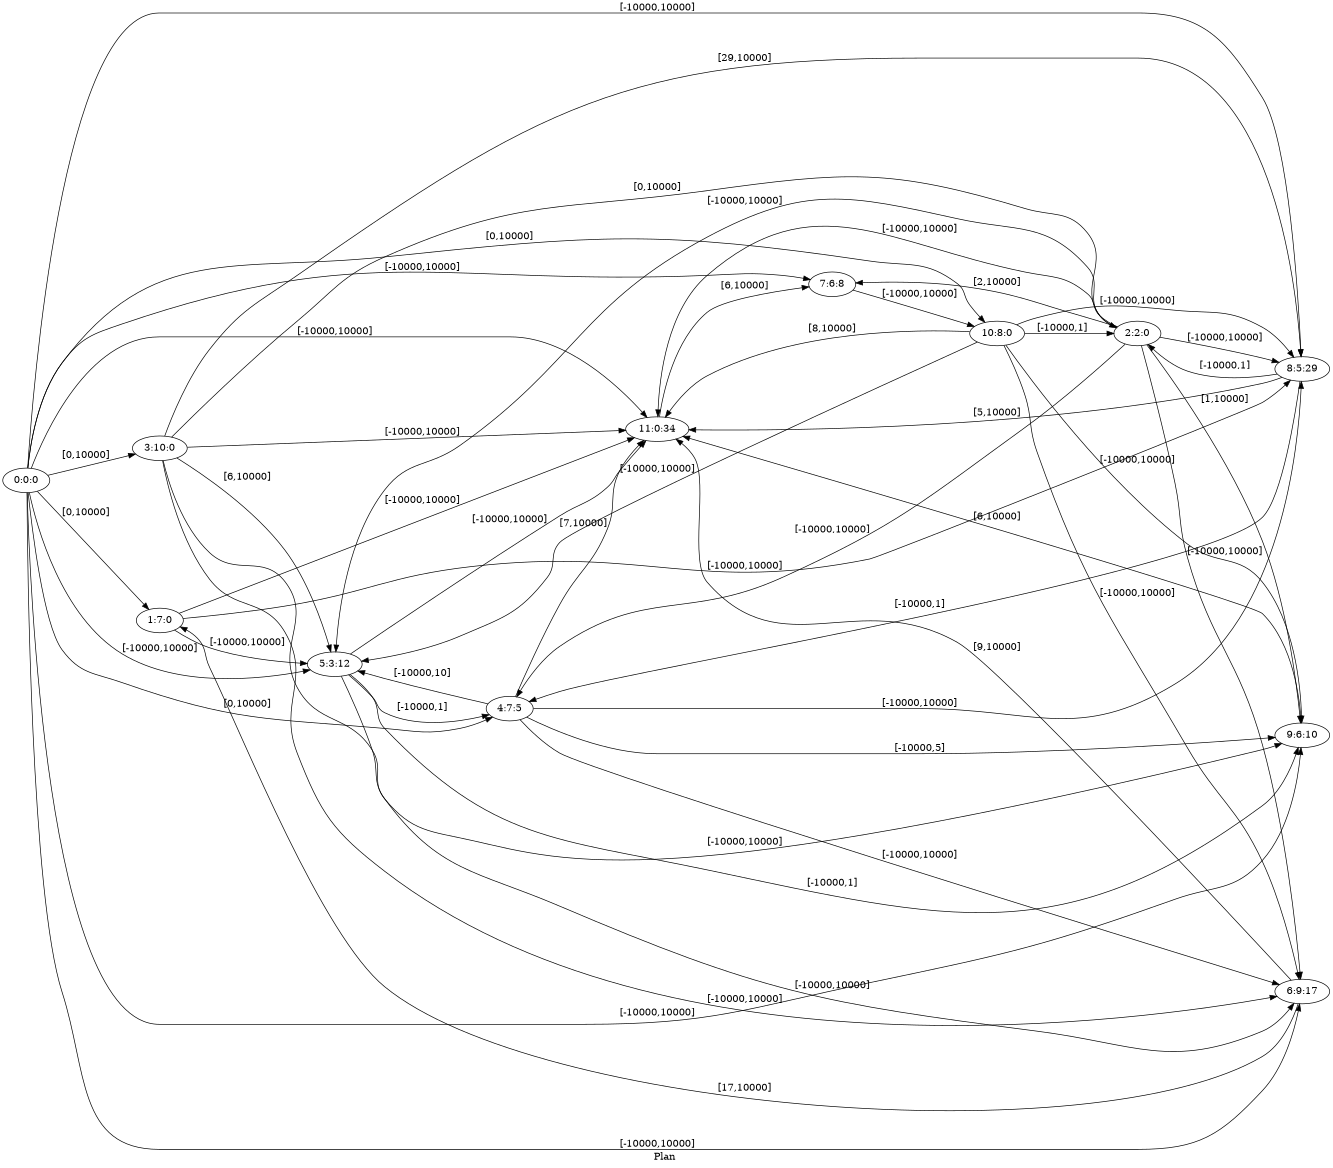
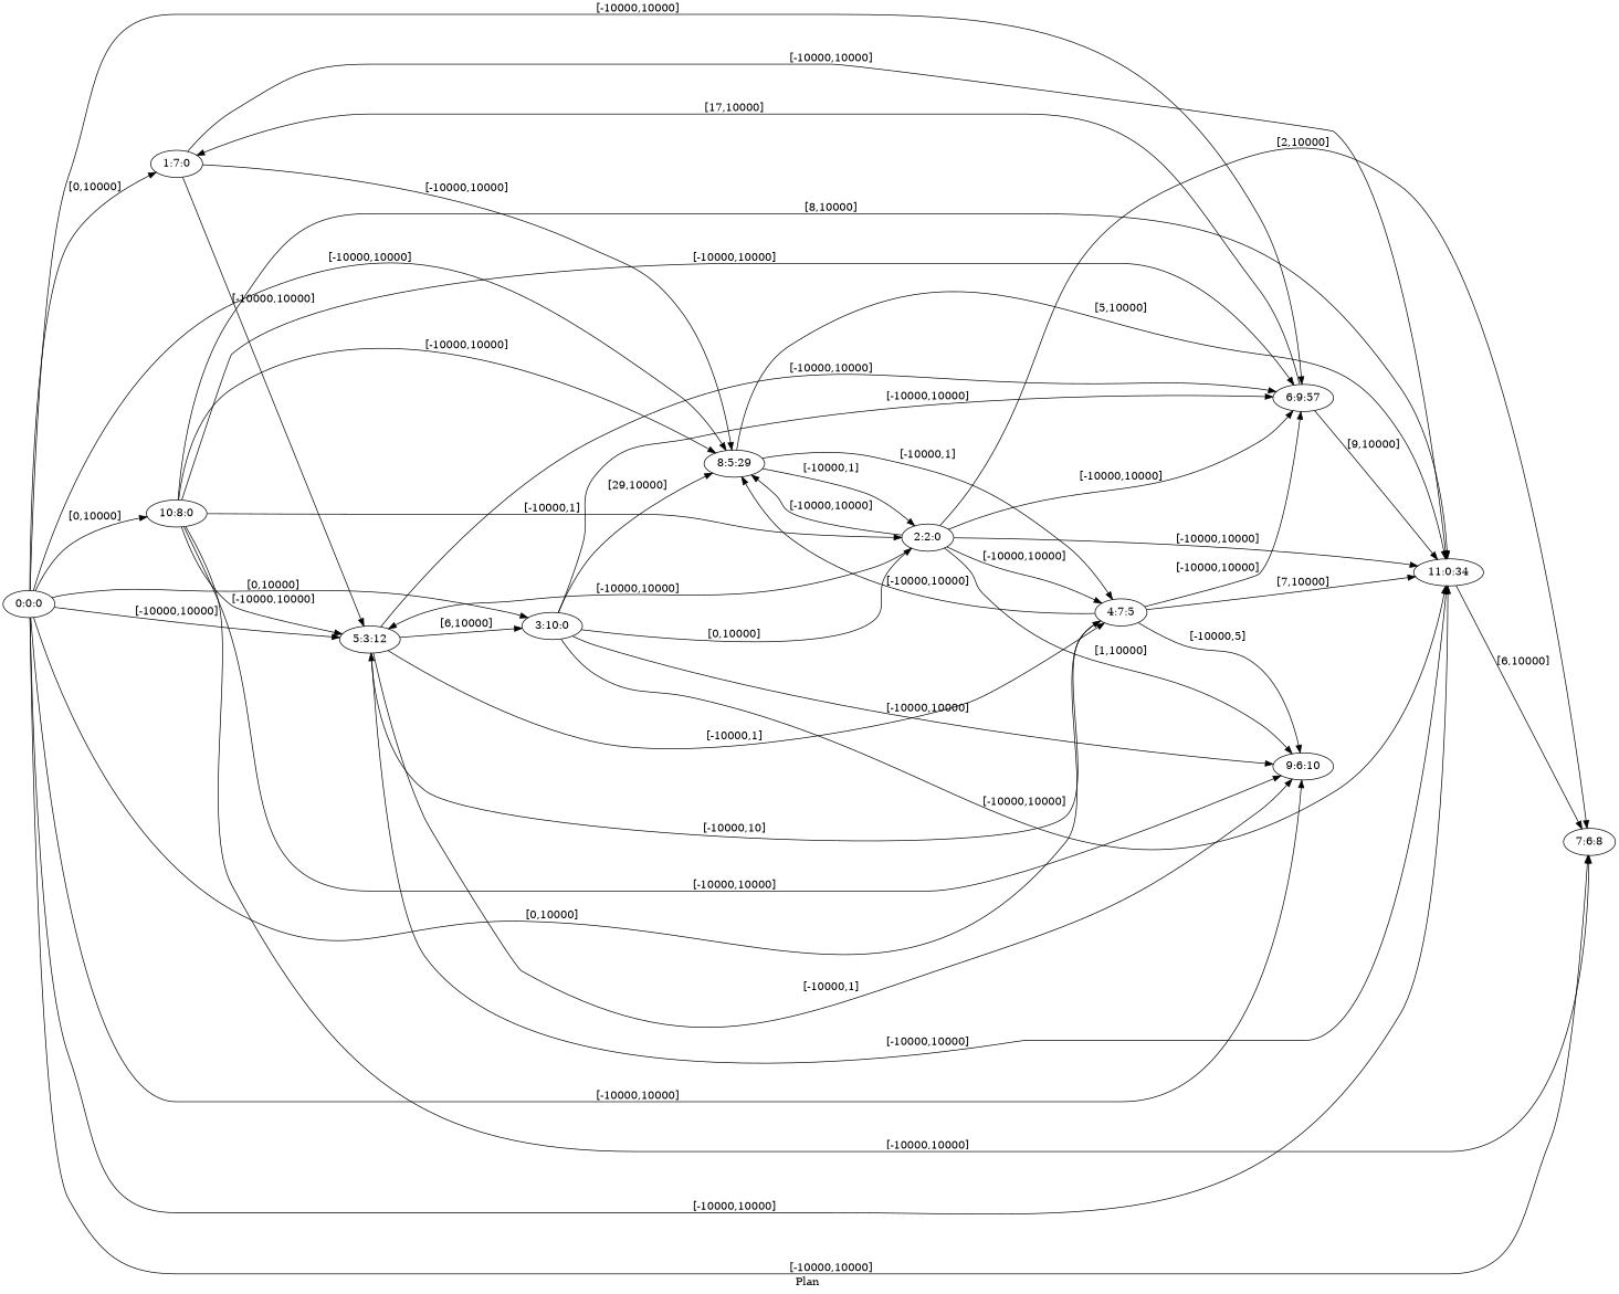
  digraph {
    fldt=0.98523
    label="Plan "
    nodesep=.45
    rankdir=LR
    "0:0:0"
    "1:7:0"
    "3:10:0"
    "4:7:5"
    "5:3:12"
-   "6:9:17"
+   "6:9:17" [label="6:9:57"]
    "7:6:8"
    "8:5:29"
    "9:6:10"
    "10:8:0"
    "11:0:34"
    "2:2:0"
    "0:0:0" -> "1:7:0" [label="[0,10000]"]
    "0:0:0" -> "3:10:0" [label="[0,10000]"]
    "0:0:0" -> "4:7:5" [label="[0,10000]"]
    "0:0:0" -> "5:3:12" [label="[-10000,10000]"]
    "0:0:0" -> "6:9:17" [label="[-10000,10000]"]
    "0:0:0" -> "7:6:8" [label="[-10000,10000]"]
    "0:0:0" -> "8:5:29" [label="[-10000,10000]"]
    "0:0:0" -> "9:6:10" [label="[-10000,10000]"]
    "0:0:0" -> "10:8:0" [label="[0,10000]"]
    "0:0:0" -> "11:0:34" [label="[-10000,10000]"]
    "1:7:0" -> "5:3:12" [label="[-10000,10000]"]
    "1:7:0" -> "8:5:29" [label="[-10000,10000]"]
    "1:7:0" -> "11:0:34" [label="[-10000,10000]"]
-   "3:10:0" -> "5:3:12" [label="[6,10000]"]
+   "5:3:12" -> "3:10:0" [label="[6,10000]"]
    "3:10:0" -> "6:9:17" [label="[-10000,10000]"]
    "3:10:0" -> "8:5:29" [label="[29,10000]"]
    "3:10:0" -> "9:6:10" [label="[-10000,10000]"]
    "3:10:0" -> "11:0:34" [label="[-10000,10000]"]
    "3:10:0" -> "2:2:0" [label="[0,10000]"]
    "4:7:5" -> "5:3:12" [label="[-10000,10]"]
    "4:7:5" -> "6:9:17" [label="[-10000,10000]"]
    "4:7:5" -> "8:5:29" [label="[-10000,10000]"]
    "4:7:5" -> "9:6:10" [label="[-10000,5]"]
    "4:7:5" -> "11:0:34" [label="[7,10000]"]
    "5:3:12" -> "4:7:5" [label="[-10000,1]"]
    "5:3:12" -> "6:9:17" [label="[-10000,10000]"]
    "5:3:12" -> "9:6:10" [label="[-10000,1]"]
    "5:3:12" -> "11:0:34" [label="[-10000,10000]"]
    "6:9:17" -> "1:7:0" [label="[17,10000]"]
    "6:9:17" -> "11:0:34" [label="[9,10000]"]
    "8:5:29" -> "4:7:5" [label="[-10000,1]"]
    "8:5:29" -> "11:0:34" [label="[5,10000]"]
    "8:5:29" -> "2:2:0" [label="[-10000,1]"]
-   "9:6:10" -> "11:0:34" [label="[6,10000]"]
    "10:8:0" -> "5:3:12" [label="[-10000,10000]"]
    "10:8:0" -> "6:9:17" [label="[-10000,10000]"]
-   "7:6:8" -> "10:8:0" [label="[-10000,10000]"]
+   "10:8:0" -> "7:6:8" [label="[-10000,10000]"]
    "10:8:0" -> "8:5:29" [label="[-10000,10000]"]
    "10:8:0" -> "9:6:10" [label="[-10000,10000]"]
    "10:8:0" -> "11:0:34" [label="[8,10000]"]
    "10:8:0" -> "2:2:0" [label="[-10000,1]"]
    "11:0:34" -> "7:6:8" [label="[6,10000]"]
    "2:2:0" -> "4:7:5" [label="[-10000,10000]"]
    "2:2:0" -> "5:3:12" [label="[-10000,10000]"]
    "2:2:0" -> "6:9:17" [label="[-10000,10000]"]
    "2:2:0" -> "7:6:8" [label="[2,10000]"]
    "2:2:0" -> "8:5:29" [label="[-10000,10000]"]
    "2:2:0" -> "9:6:10" [label="[1,10000]"]
    "2:2:0" -> "11:0:34" [label="[-10000,10000]"]
  }
